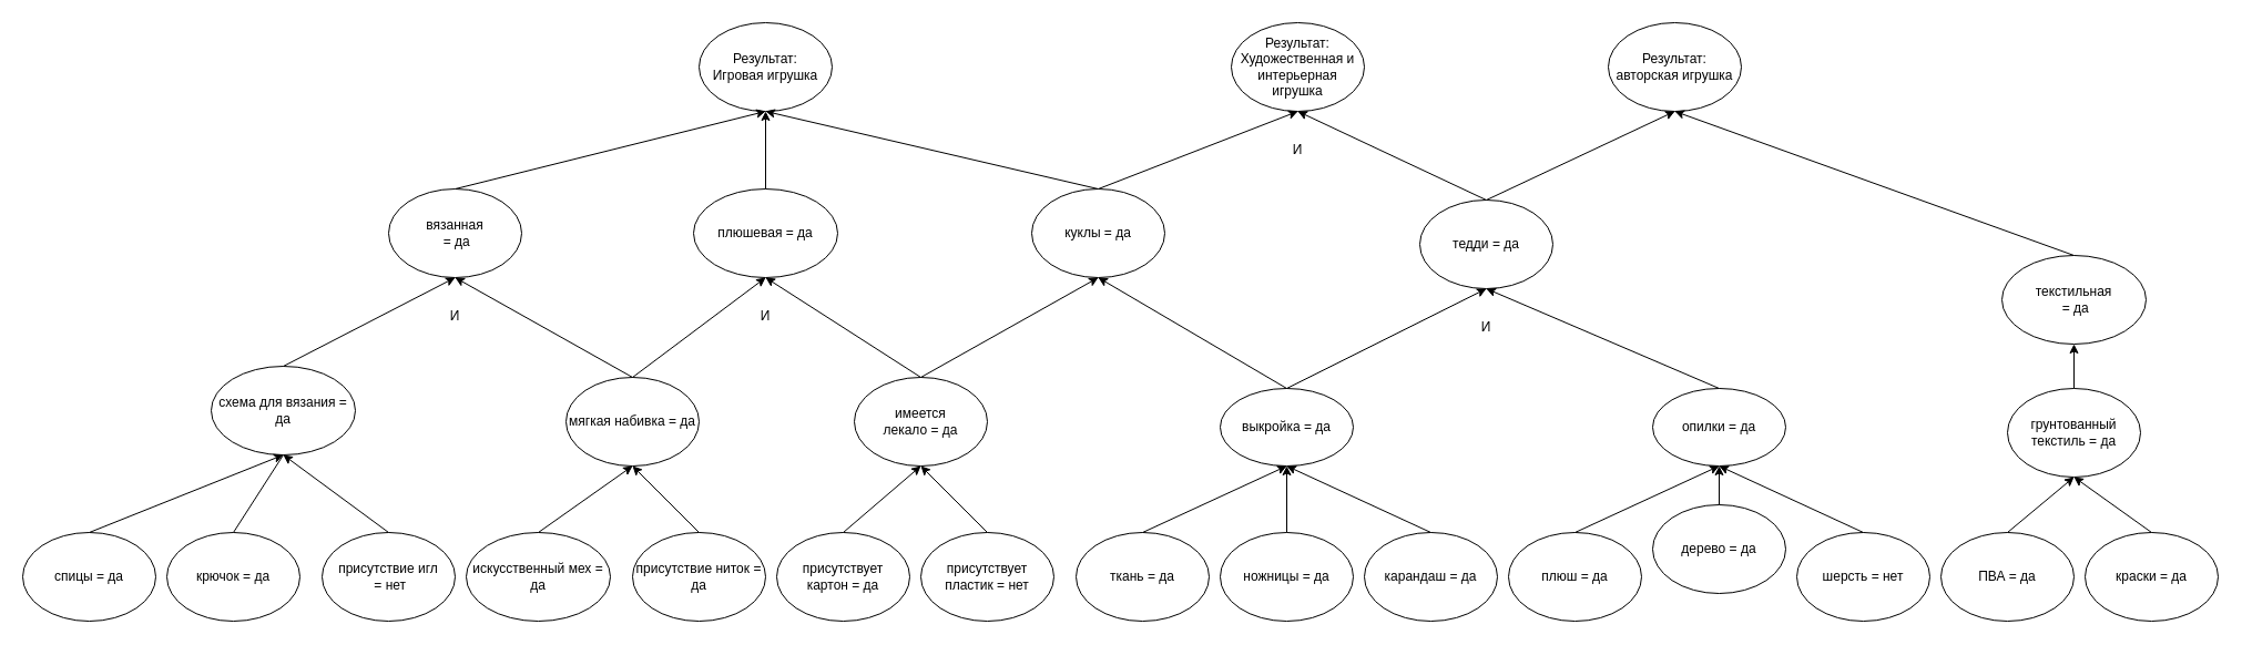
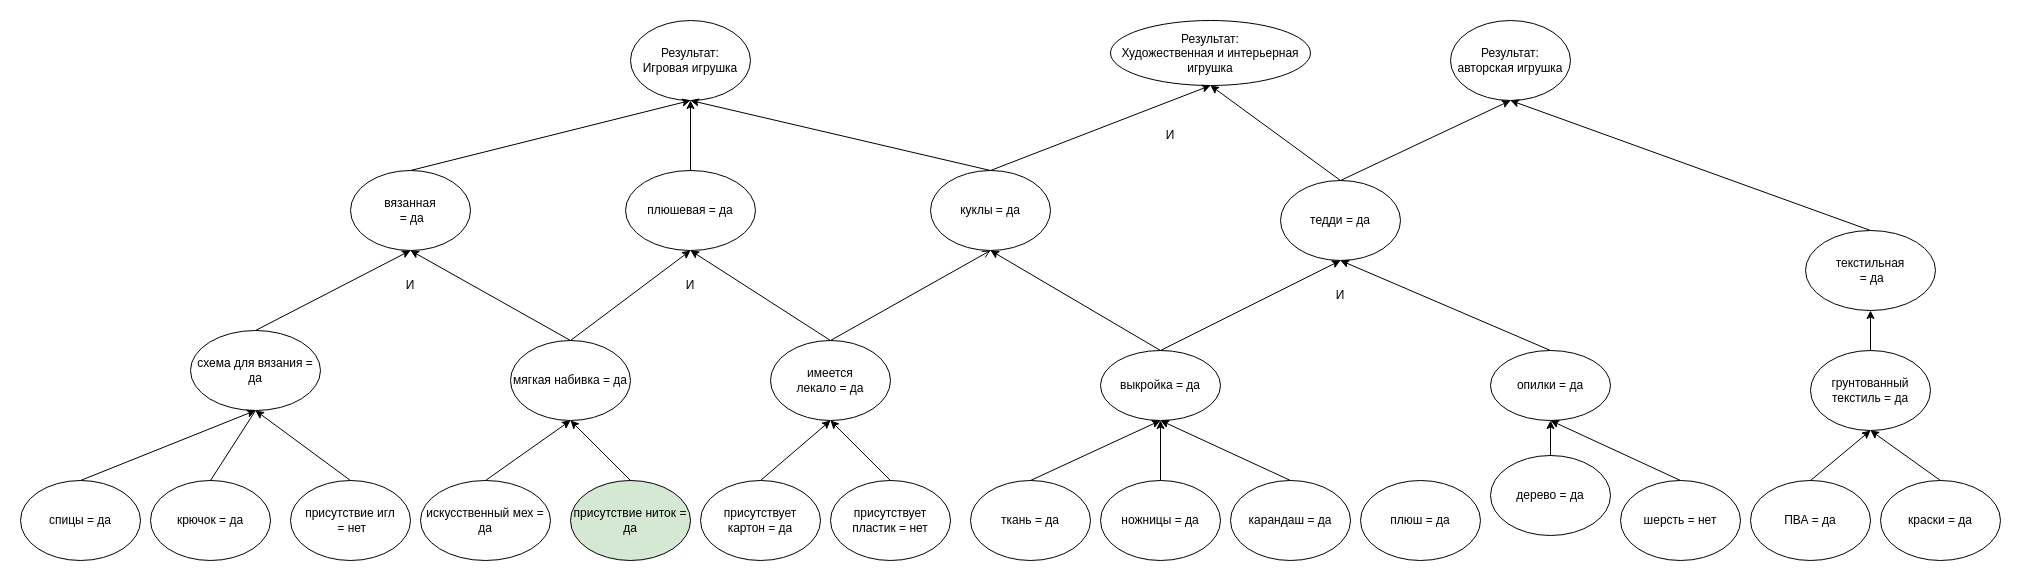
  <mxCell id="0" />
  <mxCell id="1" parent="0" />
  <mxCell id="2" value="Результат:&lt;br&gt;авторская игрушка" style="ellipse;whiteSpace=wrap;html=1;" parent="1" vertex="1"><mxGeometry x="1450" y="20" width="120" height="80" as="geometry" /></mxCell>
  <mxCell id="3" value="Результат:&lt;br&gt;Игровая игрушка" style="ellipse;whiteSpace=wrap;html=1;" parent="1" vertex="1"><mxGeometry x="630" y="20" width="120" height="80" as="geometry" /></mxCell>
- <mxCell id="4" value="Результат:&lt;br&gt;Художественная и интерьерная игрушка" style="ellipse;whiteSpace=wrap;html=1;" parent="1" vertex="1"><mxGeometry x="1110" y="20" width="120" height="80" as="geometry" /></mxCell>
+ <mxCell id="4" value="Результат:&lt;br&gt;Художественная и интерьерная игрушка" style="ellipse;whiteSpace=wrap;html=1;" parent="1" vertex="1"><mxGeometry x="1110" y="20" width="200" height="65" as="geometry" /></mxCell>
  <mxCell id="5" value="куклы = да" style="ellipse;whiteSpace=wrap;html=1;" parent="1" vertex="1"><mxGeometry x="930" y="170" width="120" height="80" as="geometry" /></mxCell>
  <mxCell id="6" value="тедди = да" style="ellipse;whiteSpace=wrap;html=1;" parent="1" vertex="1"><mxGeometry x="1280" y="180" width="120" height="80" as="geometry" /></mxCell>
  <mxCell id="7" value="" style="endArrow=classic;html=1;rounded=0;entryX=0.5;entryY=1;entryDx=0;entryDy=0;exitX=0.5;exitY=0;exitDx=0;exitDy=0;" parent="1" source="5" target="3" edge="1"><mxGeometry width="50" height="50" relative="1" as="geometry"><mxPoint x="880" y="380" as="sourcePoint" /><mxPoint x="930" y="330" as="targetPoint" /></mxGeometry></mxCell>
  <mxCell id="8" value="" style="endArrow=classic;html=1;rounded=0;exitX=0.5;exitY=0;exitDx=0;exitDy=0;entryX=0.5;entryY=1;entryDx=0;entryDy=0;" parent="1" source="5" target="4" edge="1"><mxGeometry width="50" height="50" relative="1" as="geometry"><mxPoint x="880" y="380" as="sourcePoint" /><mxPoint x="1060" y="80" as="targetPoint" /></mxGeometry></mxCell>
  <mxCell id="9" value="" style="endArrow=classic;html=1;rounded=0;entryX=0.5;entryY=1;entryDx=0;entryDy=0;exitX=0.5;exitY=0;exitDx=0;exitDy=0;" parent="1" source="6" target="4" edge="1"><mxGeometry width="50" height="50" relative="1" as="geometry"><mxPoint x="880" y="380" as="sourcePoint" /><mxPoint x="930" y="330" as="targetPoint" /></mxGeometry></mxCell>
  <mxCell id="10" value="выкройка = да" style="ellipse;whiteSpace=wrap;html=1;" parent="1" vertex="1"><mxGeometry x="1100" y="350" width="120" height="70" as="geometry" /></mxCell>
  <mxCell id="11" value="имеется &lt;br&gt;лекало = да" style="ellipse;whiteSpace=wrap;html=1;" parent="1" vertex="1"><mxGeometry x="770" y="340" width="120" height="80" as="geometry" /></mxCell>
  <mxCell id="12" value="ножницы = да" style="ellipse;whiteSpace=wrap;html=1;" parent="1" vertex="1"><mxGeometry x="1100" y="480" width="120" height="80" as="geometry" /></mxCell>
  <mxCell id="13" value="ткань = да" style="ellipse;whiteSpace=wrap;html=1;" parent="1" vertex="1"><mxGeometry x="970" y="480" width="120" height="80" as="geometry" /></mxCell>
  <mxCell id="14" value="" style="endArrow=classic;html=1;rounded=0;entryX=0.5;entryY=1;entryDx=0;entryDy=0;exitX=0.5;exitY=0;exitDx=0;exitDy=0;" parent="1" source="13" target="10" edge="1"><mxGeometry width="50" height="50" relative="1" as="geometry"><mxPoint x="1160" y="420" as="sourcePoint" /><mxPoint x="1210" y="370" as="targetPoint" /></mxGeometry></mxCell>
  <mxCell id="15" value="" style="endArrow=classic;html=1;rounded=0;entryX=0.5;entryY=1;entryDx=0;entryDy=0;exitX=0.5;exitY=0;exitDx=0;exitDy=0;" parent="1" source="12" target="10" edge="1"><mxGeometry width="50" height="50" relative="1" as="geometry"><mxPoint x="1160" y="420" as="sourcePoint" /><mxPoint x="1210" y="370" as="targetPoint" /></mxGeometry></mxCell>
  <mxCell id="16" value="присутствует &lt;br&gt;картон = да" style="ellipse;whiteSpace=wrap;html=1;" parent="1" vertex="1"><mxGeometry x="700" y="480" width="120" height="80" as="geometry" /></mxCell>
  <mxCell id="17" value="присутствует &lt;br&gt;пластик = нет" style="ellipse;whiteSpace=wrap;html=1;" parent="1" vertex="1"><mxGeometry x="830" y="480" width="120" height="80" as="geometry" /></mxCell>
  <mxCell id="18" value="" style="endArrow=classic;html=1;rounded=0;entryX=0.5;entryY=1;entryDx=0;entryDy=0;exitX=0.5;exitY=0;exitDx=0;exitDy=0;" parent="1" source="16" target="11" edge="1"><mxGeometry width="50" height="50" relative="1" as="geometry"><mxPoint x="605" y="420" as="sourcePoint" /><mxPoint x="655" y="370" as="targetPoint" /></mxGeometry></mxCell>
  <mxCell id="19" value="" style="endArrow=classic;html=1;rounded=0;entryX=0.5;entryY=1;entryDx=0;entryDy=0;exitX=0.5;exitY=0;exitDx=0;exitDy=0;" parent="1" source="17" target="11" edge="1"><mxGeometry width="50" height="50" relative="1" as="geometry"><mxPoint x="605" y="420" as="sourcePoint" /><mxPoint x="655" y="370" as="targetPoint" /></mxGeometry></mxCell>
  <mxCell id="20" value="опилки = да" style="ellipse;whiteSpace=wrap;html=1;" parent="1" vertex="1"><mxGeometry x="1490" y="350" width="120" height="70" as="geometry" /></mxCell>
  <mxCell id="21" value="плюш = да" style="ellipse;whiteSpace=wrap;html=1;" parent="1" vertex="1"><mxGeometry x="1360" y="480" width="120" height="80" as="geometry" /></mxCell>
  <mxCell id="22" value="дерево = да" style="ellipse;whiteSpace=wrap;html=1;" parent="1" vertex="1"><mxGeometry x="1490" y="455" width="120" height="80" as="geometry" /></mxCell>
- <mxCell id="23" value="" style="endArrow=classic;html=1;rounded=0;entryX=0.5;entryY=1;entryDx=0;entryDy=0;exitX=0.5;exitY=0;exitDx=0;exitDy=0;" parent="1" source="21" target="20" edge="1"><mxGeometry width="50" height="50" relative="1" as="geometry"><mxPoint x="1070" y="410" as="sourcePoint" /><mxPoint x="1120" y="360" as="targetPoint" /></mxGeometry></mxCell>
  <mxCell id="24" value="" style="endArrow=classic;html=1;rounded=0;entryX=0.5;entryY=1;entryDx=0;entryDy=0;exitX=0.5;exitY=0;exitDx=0;exitDy=0;" parent="1" source="22" target="20" edge="1"><mxGeometry width="50" height="50" relative="1" as="geometry"><mxPoint x="1070" y="410" as="sourcePoint" /><mxPoint x="1120" y="360" as="targetPoint" /></mxGeometry></mxCell>
- <mxCell id="25" value="" style="endArrow=classic;html=1;rounded=0;entryX=0.5;entryY=1;entryDx=0;entryDy=0;exitX=0.5;exitY=0;exitDx=0;exitDy=0;" parent="1" source="11" target="5" edge="1"><mxGeometry width="50" height="50" relative="1" as="geometry"><mxPoint x="880" y="370" as="sourcePoint" /><mxPoint x="930" y="320" as="targetPoint" /></mxGeometry></mxCell>
+ <mxCell id="25" value="" style="endArrow=open;html=1;rounded=0;entryX=0.5;entryY=1;entryDx=0;entryDy=0;exitX=0.5;exitY=0;exitDx=0;exitDy=0;" parent="1" source="11" target="5" edge="1"><mxGeometry width="50" height="50" relative="1" as="geometry"><mxPoint x="880" y="370" as="sourcePoint" /><mxPoint x="930" y="320" as="targetPoint" /></mxGeometry></mxCell>
  <mxCell id="26" value="" style="endArrow=classic;html=1;rounded=0;entryX=0.5;entryY=1;entryDx=0;entryDy=0;exitX=0.5;exitY=0;exitDx=0;exitDy=0;" parent="1" source="10" target="6" edge="1"><mxGeometry width="50" height="50" relative="1" as="geometry"><mxPoint x="1070" y="310" as="sourcePoint" /><mxPoint x="1130" y="230" as="targetPoint" /></mxGeometry></mxCell>
  <mxCell id="27" value="" style="endArrow=classic;html=1;rounded=0;entryX=0.5;entryY=1;entryDx=0;entryDy=0;exitX=0.5;exitY=0;exitDx=0;exitDy=0;" parent="1" source="20" target="6" edge="1"><mxGeometry width="50" height="50" relative="1" as="geometry"><mxPoint x="880" y="370" as="sourcePoint" /><mxPoint x="930" y="320" as="targetPoint" /></mxGeometry></mxCell>
- <mxCell id="28" value="присутствие ниток = да" style="ellipse;whiteSpace=wrap;html=1;" parent="1" vertex="1"><mxGeometry x="570" y="480" width="120" height="80" as="geometry" /></mxCell>
+ <mxCell id="28" value="присутствие ниток = да" style="ellipse;whiteSpace=wrap;html=1;fillColor=#d5e8d4;" parent="1" vertex="1"><mxGeometry x="570" y="480" width="120" height="80" as="geometry" /></mxCell>
  <mxCell id="29" value="карандаш = да" style="ellipse;whiteSpace=wrap;html=1;" parent="1" vertex="1"><mxGeometry x="1230" y="480" width="120" height="80" as="geometry" /></mxCell>
  <mxCell id="30" value="" style="endArrow=classic;html=1;rounded=0;entryX=0.5;entryY=1;entryDx=0;entryDy=0;exitX=0.5;exitY=0;exitDx=0;exitDy=0;" parent="1" source="6" target="2" edge="1"><mxGeometry width="50" height="50" relative="1" as="geometry"><mxPoint x="1160" y="180" as="sourcePoint" /><mxPoint x="960" y="320" as="targetPoint" /></mxGeometry></mxCell>
  <mxCell id="31" value="плюшевая = да" style="ellipse;whiteSpace=wrap;html=1;" parent="1" vertex="1"><mxGeometry x="625" y="170" width="130" height="80" as="geometry" /></mxCell>
  <mxCell id="32" value="" style="endArrow=classic;html=1;rounded=0;entryX=0.5;entryY=1;entryDx=0;entryDy=0;exitX=0.5;exitY=0;exitDx=0;exitDy=0;" parent="1" source="11" target="31" edge="1"><mxGeometry width="50" height="50" relative="1" as="geometry"><mxPoint x="910" y="370" as="sourcePoint" /><mxPoint x="960" y="320" as="targetPoint" /></mxGeometry></mxCell>
  <mxCell id="33" value="" style="endArrow=classic;html=1;rounded=0;exitX=0.5;exitY=0;exitDx=0;exitDy=0;entryX=0.5;entryY=1;entryDx=0;entryDy=0;startArrow=none;" parent="1" source="31" target="3" edge="1"><mxGeometry width="50" height="50" relative="1" as="geometry"><mxPoint x="690" y="120" as="sourcePoint" /><mxPoint x="960" y="320" as="targetPoint" /></mxGeometry></mxCell>
  <mxCell id="34" value="грунтованный текстиль = да" style="ellipse;whiteSpace=wrap;html=1;" parent="1" vertex="1"><mxGeometry x="1810" y="350" width="120" height="80" as="geometry" /></mxCell>
  <mxCell id="35" value="мягкая набивка = да" style="ellipse;whiteSpace=wrap;html=1;" parent="1" vertex="1"><mxGeometry x="510" y="340" width="120" height="80" as="geometry" /></mxCell>
  <mxCell id="36" value="искусственный мех = да" style="ellipse;whiteSpace=wrap;html=1;" parent="1" vertex="1"><mxGeometry x="420" y="480" width="130" height="80" as="geometry" /></mxCell>
  <mxCell id="37" value="" style="endArrow=classic;html=1;rounded=0;entryX=0.5;entryY=1;entryDx=0;entryDy=0;exitX=0.5;exitY=0;exitDx=0;exitDy=0;" parent="1" source="28" target="35" edge="1"><mxGeometry width="50" height="50" relative="1" as="geometry"><mxPoint x="910" y="470" as="sourcePoint" /><mxPoint x="960" y="420" as="targetPoint" /></mxGeometry></mxCell>
  <mxCell id="38" value="" style="endArrow=classic;html=1;rounded=0;entryX=0.5;entryY=1;entryDx=0;entryDy=0;exitX=0.5;exitY=0;exitDx=0;exitDy=0;" parent="1" source="36" target="35" edge="1"><mxGeometry width="50" height="50" relative="1" as="geometry"><mxPoint x="910" y="470" as="sourcePoint" /><mxPoint x="960" y="420" as="targetPoint" /></mxGeometry></mxCell>
  <mxCell id="39" value="" style="endArrow=classic;html=1;rounded=0;entryX=0.5;entryY=1;entryDx=0;entryDy=0;exitX=0.5;exitY=0;exitDx=0;exitDy=0;" parent="1" source="35" target="31" edge="1"><mxGeometry width="50" height="50" relative="1" as="geometry"><mxPoint x="910" y="470" as="sourcePoint" /><mxPoint x="960" y="420" as="targetPoint" /></mxGeometry></mxCell>
  <mxCell id="40" value="" style="endArrow=classic;html=1;rounded=0;entryX=0.5;entryY=1;entryDx=0;entryDy=0;exitX=0.5;exitY=0;exitDx=0;exitDy=0;" parent="1" source="29" target="10" edge="1"><mxGeometry width="50" height="50" relative="1" as="geometry"><mxPoint x="1020" y="370" as="sourcePoint" /><mxPoint x="1070" y="320" as="targetPoint" /></mxGeometry></mxCell>
  <mxCell id="41" value="ПВА = да" style="ellipse;whiteSpace=wrap;html=1;" parent="1" vertex="1"><mxGeometry x="1750" y="480" width="120" height="80" as="geometry" /></mxCell>
  <mxCell id="42" value="краски = да" style="ellipse;whiteSpace=wrap;html=1;" parent="1" vertex="1"><mxGeometry x="1880" y="480" width="120" height="80" as="geometry" /></mxCell>
  <mxCell id="43" value="" style="endArrow=classic;html=1;rounded=0;entryX=0.5;entryY=1;entryDx=0;entryDy=0;exitX=0.5;exitY=0;exitDx=0;exitDy=0;" parent="1" source="42" target="34" edge="1"><mxGeometry width="50" height="50" relative="1" as="geometry"><mxPoint x="2390" y="360" as="sourcePoint" /><mxPoint x="2440" y="310" as="targetPoint" /></mxGeometry></mxCell>
  <mxCell id="44" value="" style="endArrow=classic;html=1;rounded=0;entryX=0.5;entryY=1;entryDx=0;entryDy=0;exitX=0.5;exitY=0;exitDx=0;exitDy=0;" parent="1" source="41" target="34" edge="1"><mxGeometry width="50" height="50" relative="1" as="geometry"><mxPoint x="2390" y="360" as="sourcePoint" /><mxPoint x="2440" y="310" as="targetPoint" /></mxGeometry></mxCell>
  <mxCell id="45" value="вязанная&lt;br&gt;&amp;nbsp;= да" style="ellipse;whiteSpace=wrap;html=1;" parent="1" vertex="1"><mxGeometry x="350" y="170" width="120" height="80" as="geometry" /></mxCell>
  <mxCell id="46" value="" style="endArrow=classic;html=1;rounded=0;entryX=0.5;entryY=1;entryDx=0;entryDy=0;exitX=0.5;exitY=0;exitDx=0;exitDy=0;" parent="1" source="45" target="3" edge="1"><mxGeometry width="50" height="50" relative="1" as="geometry"><mxPoint x="740" y="360" as="sourcePoint" /><mxPoint x="790" y="310" as="targetPoint" /></mxGeometry></mxCell>
  <mxCell id="47" value="" style="endArrow=classic;html=1;rounded=0;entryX=0.5;entryY=1;entryDx=0;entryDy=0;exitX=0.5;exitY=0;exitDx=0;exitDy=0;" parent="1" source="35" target="45" edge="1"><mxGeometry width="50" height="50" relative="1" as="geometry"><mxPoint x="860" y="360" as="sourcePoint" /><mxPoint x="910" y="310" as="targetPoint" /></mxGeometry></mxCell>
  <mxCell id="48" value="схема для вязания = да" style="ellipse;whiteSpace=wrap;html=1;" parent="1" vertex="1"><mxGeometry x="190" y="330" width="130" height="80" as="geometry" /></mxCell>
  <mxCell id="49" value="" style="endArrow=classic;html=1;rounded=0;entryX=0.5;entryY=1;entryDx=0;entryDy=0;exitX=0.5;exitY=0;exitDx=0;exitDy=0;" parent="1" source="48" target="45" edge="1"><mxGeometry width="50" height="50" relative="1" as="geometry"><mxPoint x="290" y="340" as="sourcePoint" /><mxPoint x="910" y="310" as="targetPoint" /></mxGeometry></mxCell>
  <mxCell id="50" value="крючок = да" style="ellipse;whiteSpace=wrap;html=1;" parent="1" vertex="1"><mxGeometry x="150" y="480" width="120" height="80" as="geometry" /></mxCell>
  <mxCell id="51" value="присутствие игл&lt;br&gt;&amp;nbsp;= нет" style="ellipse;whiteSpace=wrap;html=1;" parent="1" vertex="1"><mxGeometry x="290" y="480" width="120" height="80" as="geometry" /></mxCell>
  <mxCell id="52" value="" style="endArrow=classic;html=1;rounded=0;entryX=0.5;entryY=1;entryDx=0;entryDy=0;exitX=0.5;exitY=0;exitDx=0;exitDy=0;" parent="1" source="51" target="48" edge="1"><mxGeometry width="50" height="50" relative="1" as="geometry"><mxPoint x="890" y="360" as="sourcePoint" /><mxPoint x="940" y="310" as="targetPoint" /></mxGeometry></mxCell>
  <mxCell id="53" value="" style="endArrow=none;html=1;rounded=0;entryX=0.5;entryY=1;entryDx=0;entryDy=0;exitX=0.5;exitY=0;exitDx=0;exitDy=0;" parent="1" source="50" target="48" edge="1"><mxGeometry width="50" height="50" relative="1" as="geometry"><mxPoint x="210" y="460" as="sourcePoint" /><mxPoint x="260" y="410" as="targetPoint" /></mxGeometry></mxCell>
  <mxCell id="54" value="спицы = да" style="ellipse;whiteSpace=wrap;html=1;" parent="1" vertex="1"><mxGeometry x="20" y="480" width="120" height="80" as="geometry" /></mxCell>
  <mxCell id="55" value="" style="endArrow=classic;html=1;rounded=0;exitX=0.5;exitY=0;exitDx=0;exitDy=0;entryX=0.5;entryY=1;entryDx=0;entryDy=0;" parent="1" source="54" target="48" edge="1"><mxGeometry width="50" height="50" relative="1" as="geometry"><mxPoint x="120" y="460" as="sourcePoint" /><mxPoint x="240" y="410" as="targetPoint" /></mxGeometry></mxCell>
  <mxCell id="56" value="текстильная&lt;br&gt;&amp;nbsp;= да" style="ellipse;whiteSpace=wrap;html=1;" parent="1" vertex="1"><mxGeometry x="1805" y="230" width="130" height="80" as="geometry" /></mxCell>
  <mxCell id="57" value="" style="endArrow=classic;html=1;rounded=0;entryX=0.5;entryY=1;entryDx=0;entryDy=0;exitX=0.5;exitY=0;exitDx=0;exitDy=0;" parent="1" source="34" target="56" edge="1"><mxGeometry width="50" height="50" relative="1" as="geometry"><mxPoint x="1180" y="340" as="sourcePoint" /><mxPoint x="1230" y="290" as="targetPoint" /></mxGeometry></mxCell>
  <mxCell id="58" value="" style="endArrow=classic;html=1;rounded=0;entryX=0.5;entryY=1;entryDx=0;entryDy=0;exitX=0.5;exitY=0;exitDx=0;exitDy=0;" parent="1" source="10" target="5" edge="1"><mxGeometry width="50" height="50" relative="1" as="geometry"><mxPoint x="950" y="340" as="sourcePoint" /><mxPoint x="1000" y="290" as="targetPoint" /></mxGeometry></mxCell>
  <mxCell id="59" value="шерсть = нет" style="ellipse;whiteSpace=wrap;html=1;" parent="1" vertex="1"><mxGeometry x="1620" y="480" width="120" height="80" as="geometry" /></mxCell>
  <mxCell id="60" value="" style="endArrow=classic;html=1;rounded=0;entryX=0.5;entryY=1;entryDx=0;entryDy=0;exitX=0.5;exitY=0;exitDx=0;exitDy=0;" parent="1" source="59" target="20" edge="1"><mxGeometry width="50" height="50" relative="1" as="geometry"><mxPoint x="1590" y="480" as="sourcePoint" /><mxPoint x="1640" y="430" as="targetPoint" /></mxGeometry></mxCell>
  <mxCell id="61" value="" style="endArrow=classic;html=1;rounded=0;entryX=0.5;entryY=1;entryDx=0;entryDy=0;exitX=0.5;exitY=0;exitDx=0;exitDy=0;" parent="1" source="56" target="2" edge="1"><mxGeometry width="50" height="50" relative="1" as="geometry"><mxPoint x="1670" y="200" as="sourcePoint" /><mxPoint x="1720" y="150" as="targetPoint" /></mxGeometry></mxCell>
  <mxCell id="62" value="И" style="text;html=1;strokeColor=none;fillColor=none;align=center;verticalAlign=middle;whiteSpace=wrap;rounded=0;" vertex="1" parent="1"><mxGeometry x="380" y="270" width="60" height="30" as="geometry" /></mxCell>
  <mxCell id="63" value="И" style="text;html=1;strokeColor=none;fillColor=none;align=center;verticalAlign=middle;whiteSpace=wrap;rounded=0;" vertex="1" parent="1"><mxGeometry x="1310" y="280" width="60" height="30" as="geometry" /></mxCell>
  <mxCell id="64" value="И" style="text;html=1;strokeColor=none;fillColor=none;align=center;verticalAlign=middle;whiteSpace=wrap;rounded=0;" vertex="1" parent="1"><mxGeometry x="660" y="270" width="60" height="30" as="geometry" /></mxCell>
  <mxCell id="65" value="И" style="text;html=1;strokeColor=none;fillColor=none;align=center;verticalAlign=middle;whiteSpace=wrap;rounded=0;" vertex="1" parent="1"><mxGeometry x="1140" y="120" width="60" height="30" as="geometry" /></mxCell>
